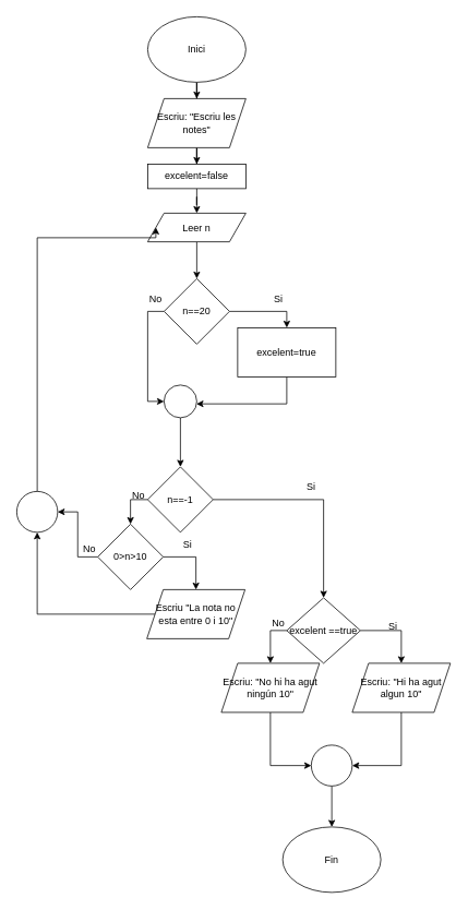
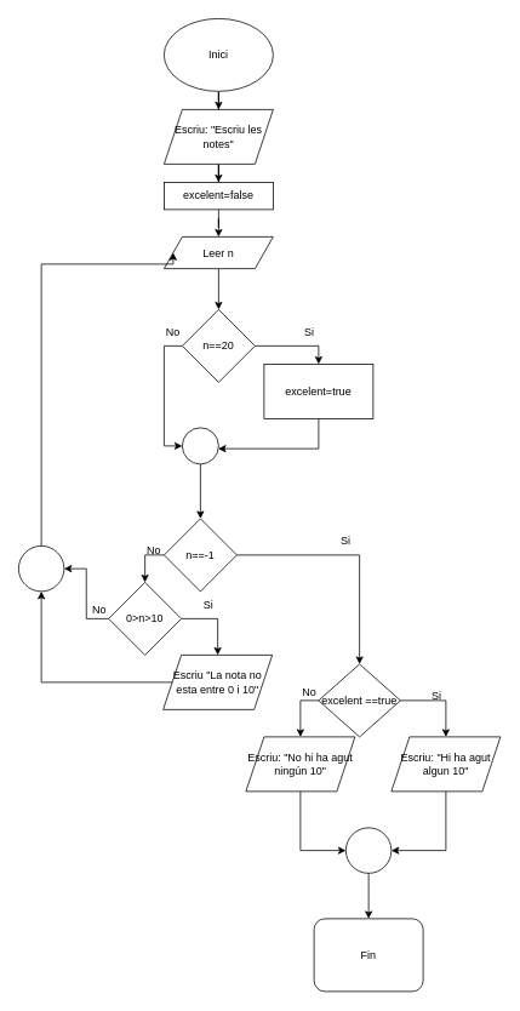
  <mxCell id="0" />
  <mxCell id="1" parent="0" />
  <mxCell id="2" style="edgeStyle=orthogonalEdgeStyle;rounded=0;orthogonalLoop=1;jettySize=auto;html=1;entryX=0.5;entryY=0;entryDx=0;entryDy=0;" parent="1" source="3" target="5" edge="1"><mxGeometry relative="1" as="geometry" /></mxCell>
  <mxCell id="3" value="Inici" style="ellipse;whiteSpace=wrap;html=1;" parent="1" vertex="1"><mxGeometry x="180" y="20" width="120" height="80" as="geometry" /></mxCell>
  <mxCell id="4" style="edgeStyle=orthogonalEdgeStyle;rounded=0;orthogonalLoop=1;jettySize=auto;html=1;" parent="1" source="5" target="32" edge="1"><mxGeometry relative="1" as="geometry" /></mxCell>
  <mxCell id="5" value="Escriu: &quot;Escriu les notes&quot;" style="shape=parallelogram;perimeter=parallelogramPerimeter;whiteSpace=wrap;html=1;fixedSize=1;" parent="1" vertex="1"><mxGeometry x="180" y="120" width="120" height="60" as="geometry" /></mxCell>
  <mxCell id="6" style="edgeStyle=orthogonalEdgeStyle;rounded=0;orthogonalLoop=1;jettySize=auto;html=1;entryX=0.5;entryY=0;entryDx=0;entryDy=0;" edge="1" parent="1" source="7" target="18"><mxGeometry relative="1" as="geometry" /></mxCell>
  <mxCell id="7" value="Leer n" style="shape=parallelogram;perimeter=parallelogramPerimeter;whiteSpace=wrap;html=1;fixedSize=1;" parent="1" vertex="1"><mxGeometry x="180" y="260" width="120" height="35" as="geometry" /></mxCell>
  <mxCell id="8" style="edgeStyle=orthogonalEdgeStyle;rounded=0;orthogonalLoop=1;jettySize=auto;html=1;exitX=1;exitY=0.5;exitDx=0;exitDy=0;" parent="1" source="10" target="12" edge="1"><mxGeometry relative="1" as="geometry" /></mxCell>
  <mxCell id="9" style="edgeStyle=orthogonalEdgeStyle;rounded=0;orthogonalLoop=1;jettySize=auto;html=1;" parent="1" source="10" target="30" edge="1"><mxGeometry relative="1" as="geometry" /></mxCell>
  <mxCell id="10" value="0&amp;gt;n&amp;gt;10" style="rhombus;whiteSpace=wrap;html=1;" parent="1" vertex="1"><mxGeometry x="119" y="640" width="80" height="80" as="geometry" /></mxCell>
  <mxCell id="11" style="edgeStyle=orthogonalEdgeStyle;rounded=0;orthogonalLoop=1;jettySize=auto;html=1;entryX=0.5;entryY=1;entryDx=0;entryDy=0;" parent="1" source="12" target="30" edge="1"><mxGeometry relative="1" as="geometry" /></mxCell>
  <mxCell id="12" value="Escriu &quot;La nota no esta entre 0 i 10&quot;" style="shape=parallelogram;perimeter=parallelogramPerimeter;whiteSpace=wrap;html=1;fixedSize=1;" parent="1" vertex="1"><mxGeometry x="179" y="720" width="120" height="60" as="geometry" /></mxCell>
  <mxCell id="13" style="edgeStyle=orthogonalEdgeStyle;rounded=0;orthogonalLoop=1;jettySize=auto;html=1;exitX=0;exitY=0.5;exitDx=0;exitDy=0;" parent="1" source="15" target="10" edge="1"><mxGeometry relative="1" as="geometry" /></mxCell>
  <mxCell id="14" style="edgeStyle=orthogonalEdgeStyle;rounded=0;orthogonalLoop=1;jettySize=auto;html=1;entryX=0.5;entryY=0;entryDx=0;entryDy=0;" parent="1" source="15" target="35" edge="1"><mxGeometry relative="1" as="geometry" /></mxCell>
  <mxCell id="15" value="n==-1" style="rhombus;whiteSpace=wrap;html=1;" parent="1" vertex="1"><mxGeometry x="180" y="570" width="80" height="80" as="geometry" /></mxCell>
  <mxCell id="16" style="edgeStyle=orthogonalEdgeStyle;rounded=0;orthogonalLoop=1;jettySize=auto;html=1;entryX=0.5;entryY=0;entryDx=0;entryDy=0;" parent="1" source="18" target="20" edge="1"><mxGeometry relative="1" as="geometry" /></mxCell>
  <mxCell id="17" style="edgeStyle=orthogonalEdgeStyle;rounded=0;orthogonalLoop=1;jettySize=auto;html=1;entryX=0;entryY=0.5;entryDx=0;entryDy=0;exitX=0;exitY=0.5;exitDx=0;exitDy=0;" parent="1" source="18" target="28" edge="1"><mxGeometry relative="1" as="geometry" /></mxCell>
  <mxCell id="18" value="n==20" style="rhombus;whiteSpace=wrap;html=1;" parent="1" vertex="1"><mxGeometry x="200" y="340" width="80" height="80" as="geometry" /></mxCell>
  <mxCell id="19" style="edgeStyle=orthogonalEdgeStyle;rounded=0;orthogonalLoop=1;jettySize=auto;html=1;entryX=0.99;entryY=0.575;entryDx=0;entryDy=0;entryPerimeter=0;exitX=0.5;exitY=1;exitDx=0;exitDy=0;" parent="1" source="20" target="28" edge="1"><mxGeometry relative="1" as="geometry" /></mxCell>
  <mxCell id="20" value="excelent=true" style="rounded=0;whiteSpace=wrap;html=1;" parent="1" vertex="1"><mxGeometry x="290" y="400" width="120" height="60" as="geometry" /></mxCell>
  <mxCell id="21" value="Si" style="text;html=1;strokeColor=none;fillColor=none;align=center;verticalAlign=middle;whiteSpace=wrap;rounded=0;" parent="1" vertex="1"><mxGeometry x="450" y="750" width="60" height="30" as="geometry" /></mxCell>
  <mxCell id="22" value="No" style="text;html=1;strokeColor=none;fillColor=none;align=center;verticalAlign=middle;whiteSpace=wrap;rounded=0;" parent="1" vertex="1"><mxGeometry x="310" y="746" width="60" height="30" as="geometry" /></mxCell>
  <mxCell id="23" value="Si" style="text;html=1;strokeColor=none;fillColor=none;align=center;verticalAlign=middle;whiteSpace=wrap;rounded=0;" parent="1" vertex="1"><mxGeometry x="310" y="350" width="60" height="30" as="geometry" /></mxCell>
  <mxCell id="24" value="No" style="text;html=1;strokeColor=none;fillColor=none;align=center;verticalAlign=middle;whiteSpace=wrap;rounded=0;" parent="1" vertex="1"><mxGeometry x="160" y="350" width="60" height="30" as="geometry" /></mxCell>
  <mxCell id="25" value="No" style="text;html=1;strokeColor=none;fillColor=none;align=center;verticalAlign=middle;whiteSpace=wrap;rounded=0;" parent="1" vertex="1"><mxGeometry x="139" y="590" width="60" height="30" as="geometry" /></mxCell>
  <mxCell id="26" value="Si" style="text;html=1;strokeColor=none;fillColor=none;align=center;verticalAlign=middle;whiteSpace=wrap;rounded=0;" parent="1" vertex="1"><mxGeometry x="199" y="650" width="60" height="30" as="geometry" /></mxCell>
  <mxCell id="27" style="edgeStyle=orthogonalEdgeStyle;rounded=0;orthogonalLoop=1;jettySize=auto;html=1;entryX=0.5;entryY=0;entryDx=0;entryDy=0;" parent="1" source="28" target="15" edge="1"><mxGeometry relative="1" as="geometry" /></mxCell>
  <mxCell id="28" value="" style="ellipse;whiteSpace=wrap;html=1;aspect=fixed;" parent="1" vertex="1"><mxGeometry x="200" y="470" width="40" height="40" as="geometry" /></mxCell>
  <mxCell id="29" style="edgeStyle=orthogonalEdgeStyle;rounded=0;orthogonalLoop=1;jettySize=auto;html=1;entryX=0;entryY=0.5;entryDx=0;entryDy=0;exitX=0.5;exitY=0;exitDx=0;exitDy=0;" parent="1" source="30" target="7" edge="1"><mxGeometry relative="1" as="geometry"><Array as="points"><mxPoint x="45" y="290" /></Array></mxGeometry></mxCell>
  <mxCell id="30" value="" style="ellipse;whiteSpace=wrap;html=1;aspect=fixed;" parent="1" vertex="1"><mxGeometry x="20" y="600" width="50" height="50" as="geometry" /></mxCell>
  <mxCell id="31" style="edgeStyle=orthogonalEdgeStyle;rounded=0;orthogonalLoop=1;jettySize=auto;html=1;entryX=0.5;entryY=0;entryDx=0;entryDy=0;" parent="1" source="32" target="7" edge="1"><mxGeometry relative="1" as="geometry" /></mxCell>
  <mxCell id="32" value="excelent=false" style="rounded=0;whiteSpace=wrap;html=1;" parent="1" vertex="1"><mxGeometry x="180" y="200" width="120" height="30" as="geometry" /></mxCell>
  <mxCell id="33" style="edgeStyle=orthogonalEdgeStyle;rounded=0;orthogonalLoop=1;jettySize=auto;html=1;entryX=0.5;entryY=0;entryDx=0;entryDy=0;exitX=1;exitY=0.5;exitDx=0;exitDy=0;" parent="1" source="35" target="37" edge="1"><mxGeometry relative="1" as="geometry" /></mxCell>
  <mxCell id="34" style="edgeStyle=orthogonalEdgeStyle;rounded=0;orthogonalLoop=1;jettySize=auto;html=1;entryX=0.5;entryY=0;entryDx=0;entryDy=0;exitX=0;exitY=0.5;exitDx=0;exitDy=0;" parent="1" source="35" target="39" edge="1"><mxGeometry relative="1" as="geometry" /></mxCell>
  <mxCell id="35" value="excelent ==true" style="rhombus;whiteSpace=wrap;html=1;" parent="1" vertex="1"><mxGeometry x="350" y="730" width="90" height="80" as="geometry" /></mxCell>
  <mxCell id="36" style="edgeStyle=orthogonalEdgeStyle;rounded=0;orthogonalLoop=1;jettySize=auto;html=1;entryX=1;entryY=0.5;entryDx=0;entryDy=0;" parent="1" source="37" target="41" edge="1"><mxGeometry relative="1" as="geometry" /></mxCell>
  <mxCell id="37" value="Escriu: &quot;Hi ha agut algun 10&quot;" style="shape=parallelogram;perimeter=parallelogramPerimeter;whiteSpace=wrap;html=1;fixedSize=1;" parent="1" vertex="1"><mxGeometry x="430" y="810" width="120" height="60" as="geometry" /></mxCell>
  <mxCell id="38" style="edgeStyle=orthogonalEdgeStyle;rounded=0;orthogonalLoop=1;jettySize=auto;html=1;entryX=0;entryY=0.5;entryDx=0;entryDy=0;" parent="1" source="39" target="41" edge="1"><mxGeometry relative="1" as="geometry" /></mxCell>
  <mxCell id="39" value="Escriu: &quot;No hi ha agut ningún 10&quot;" style="shape=parallelogram;perimeter=parallelogramPerimeter;whiteSpace=wrap;html=1;fixedSize=1;" parent="1" vertex="1"><mxGeometry x="270" y="810" width="120" height="60" as="geometry" /></mxCell>
  <mxCell id="40" style="edgeStyle=orthogonalEdgeStyle;rounded=0;orthogonalLoop=1;jettySize=auto;html=1;entryX=0.5;entryY=0;entryDx=0;entryDy=0;" parent="1" source="41" target="42" edge="1"><mxGeometry relative="1" as="geometry" /></mxCell>
  <mxCell id="41" value="" style="ellipse;whiteSpace=wrap;html=1;aspect=fixed;" parent="1" vertex="1"><mxGeometry x="380" y="910" width="50" height="50" as="geometry" /></mxCell>
- <mxCell id="42" value="Fin" style="ellipse;whiteSpace=wrap;html=1;" parent="1" vertex="1"><mxGeometry x="345" y="1010" width="120" height="80" as="geometry" /></mxCell>
+ <mxCell id="42" value="Fin" style="whiteSpace=wrap;html=1;rounded=1;" parent="1" vertex="1"><mxGeometry x="345" y="1010" width="120" height="80" as="geometry" /></mxCell>
  <mxCell id="43" value="Si" style="text;html=1;strokeColor=none;fillColor=none;align=center;verticalAlign=middle;whiteSpace=wrap;rounded=0;" parent="1" vertex="1"><mxGeometry x="350" y="580" width="60" height="30" as="geometry" /></mxCell>
  <mxCell id="44" value="No" style="text;html=1;strokeColor=none;fillColor=none;align=center;verticalAlign=middle;whiteSpace=wrap;rounded=0;" parent="1" vertex="1"><mxGeometry x="79" y="656" width="60" height="30" as="geometry" /></mxCell>
